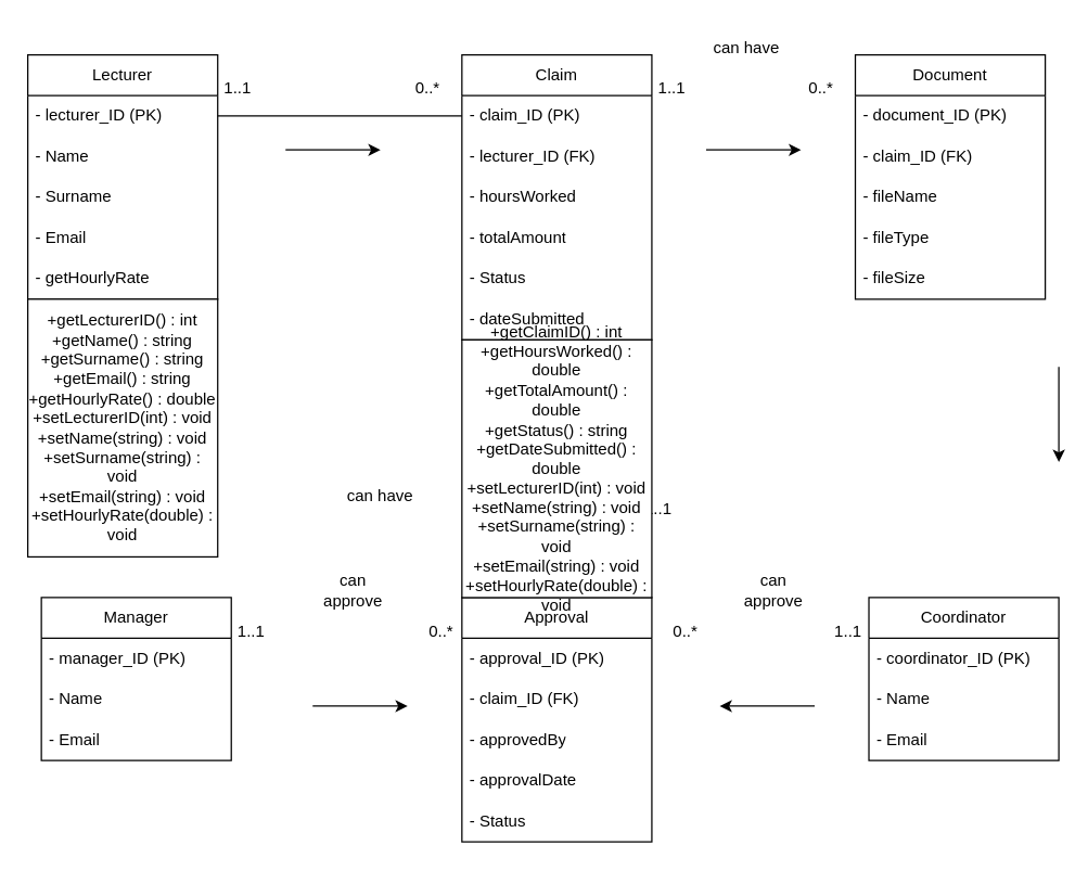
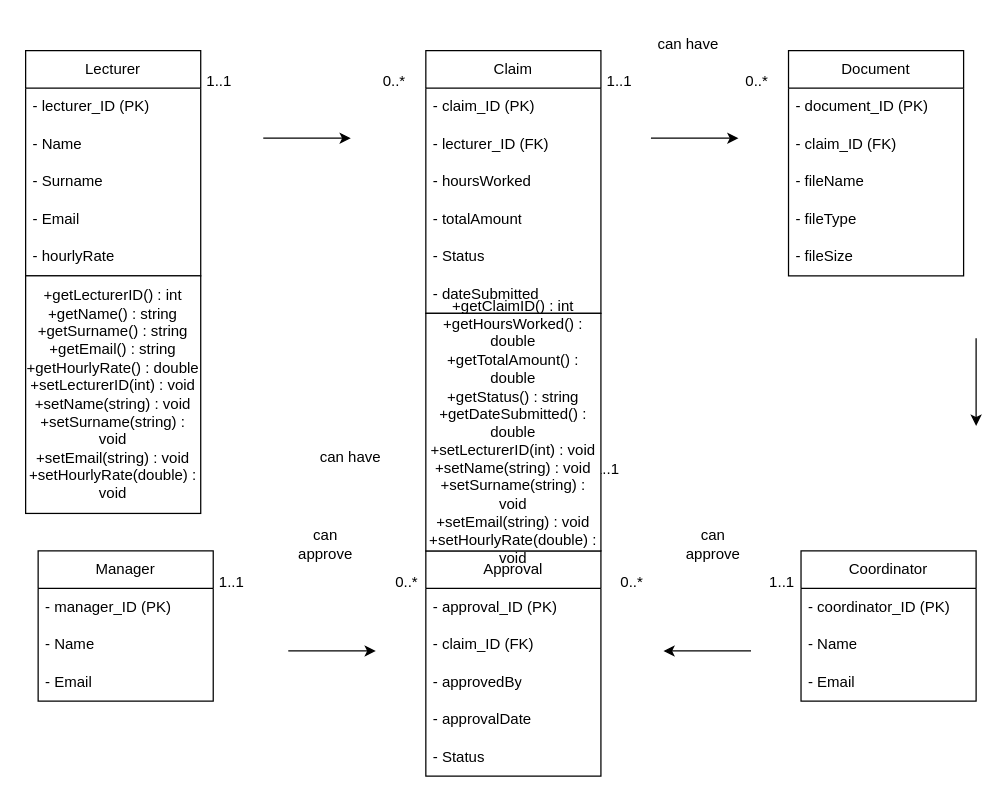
  <mxCell id="0" />
  <mxCell id="1" parent="0" />
  <mxCell id="2" value="Lecturer" style="swimlane;fontStyle=0;childLayout=stackLayout;horizontal=1;startSize=30;horizontalStack=0;resizeParent=1;resizeParentMax=0;resizeLast=0;collapsible=1;marginBottom=0;whiteSpace=wrap;html=1;" parent="1" vertex="1"><mxGeometry x="20" y="40" width="140" height="180" as="geometry" /></mxCell>
  <mxCell id="3" value="- lecturer_ID (PK)" style="text;strokeColor=none;fillColor=none;align=left;verticalAlign=middle;spacingLeft=4;spacingRight=4;overflow=hidden;points=[[0,0.5],[1,0.5]];portConstraint=eastwest;rotatable=0;whiteSpace=wrap;html=1;" parent="2" vertex="1"><mxGeometry y="30" width="140" height="30" as="geometry" /></mxCell>
  <mxCell id="4" value="- Name" style="text;strokeColor=none;fillColor=none;align=left;verticalAlign=middle;spacingLeft=4;spacingRight=4;overflow=hidden;points=[[0,0.5],[1,0.5]];portConstraint=eastwest;rotatable=0;whiteSpace=wrap;html=1;" parent="2" vertex="1"><mxGeometry y="60" width="140" height="30" as="geometry" /></mxCell>
  <mxCell id="5" value="- Surname" style="text;strokeColor=none;fillColor=none;align=left;verticalAlign=middle;spacingLeft=4;spacingRight=4;overflow=hidden;points=[[0,0.5],[1,0.5]];portConstraint=eastwest;rotatable=0;whiteSpace=wrap;html=1;" parent="2" vertex="1"><mxGeometry y="90" width="140" height="30" as="geometry" /></mxCell>
  <mxCell id="6" value="- Email" style="text;strokeColor=none;fillColor=none;align=left;verticalAlign=middle;spacingLeft=4;spacingRight=4;overflow=hidden;points=[[0,0.5],[1,0.5]];portConstraint=eastwest;rotatable=0;whiteSpace=wrap;html=1;" parent="2" vertex="1"><mxGeometry y="120" width="140" height="30" as="geometry" /></mxCell>
- <mxCell id="7" value="- getHourlyRate" style="text;strokeColor=none;fillColor=none;align=left;verticalAlign=middle;spacingLeft=4;spacingRight=4;overflow=hidden;points=[[0,0.5],[1,0.5]];portConstraint=eastwest;rotatable=0;whiteSpace=wrap;html=1;" parent="2" vertex="1"><mxGeometry y="150" width="140" height="30" as="geometry" /></mxCell>
+ <mxCell id="7" value="- hourlyRate" style="text;strokeColor=none;fillColor=none;align=left;verticalAlign=middle;spacingLeft=4;spacingRight=4;overflow=hidden;points=[[0,0.5],[1,0.5]];portConstraint=eastwest;rotatable=0;whiteSpace=wrap;html=1;" parent="2" vertex="1"><mxGeometry y="150" width="140" height="30" as="geometry" /></mxCell>
  <mxCell id="8" value="Document" style="swimlane;fontStyle=0;childLayout=stackLayout;horizontal=1;startSize=30;horizontalStack=0;resizeParent=1;resizeParentMax=0;resizeLast=0;collapsible=1;marginBottom=0;whiteSpace=wrap;html=1;" parent="1" vertex="1"><mxGeometry x="630" y="40" width="140" height="180" as="geometry" /></mxCell>
  <mxCell id="9" value="- document_ID (PK)" style="text;strokeColor=none;fillColor=none;align=left;verticalAlign=middle;spacingLeft=4;spacingRight=4;overflow=hidden;points=[[0,0.5],[1,0.5]];portConstraint=eastwest;rotatable=0;whiteSpace=wrap;html=1;" parent="8" vertex="1"><mxGeometry y="30" width="140" height="30" as="geometry" /></mxCell>
  <mxCell id="10" value="- claim_ID (FK)" style="text;strokeColor=none;fillColor=none;align=left;verticalAlign=middle;spacingLeft=4;spacingRight=4;overflow=hidden;points=[[0,0.5],[1,0.5]];portConstraint=eastwest;rotatable=0;whiteSpace=wrap;html=1;" parent="8" vertex="1"><mxGeometry y="60" width="140" height="30" as="geometry" /></mxCell>
  <mxCell id="11" value="- fileName" style="text;strokeColor=none;fillColor=none;align=left;verticalAlign=middle;spacingLeft=4;spacingRight=4;overflow=hidden;points=[[0,0.5],[1,0.5]];portConstraint=eastwest;rotatable=0;whiteSpace=wrap;html=1;" parent="8" vertex="1"><mxGeometry y="90" width="140" height="30" as="geometry" /></mxCell>
  <mxCell id="12" value="- fileType" style="text;strokeColor=none;fillColor=none;align=left;verticalAlign=middle;spacingLeft=4;spacingRight=4;overflow=hidden;points=[[0,0.5],[1,0.5]];portConstraint=eastwest;rotatable=0;whiteSpace=wrap;html=1;" parent="8" vertex="1"><mxGeometry y="120" width="140" height="30" as="geometry" /></mxCell>
  <mxCell id="13" value="- fileSize" style="text;strokeColor=none;fillColor=none;align=left;verticalAlign=middle;spacingLeft=4;spacingRight=4;overflow=hidden;points=[[0,0.5],[1,0.5]];portConstraint=eastwest;rotatable=0;whiteSpace=wrap;html=1;" parent="8" vertex="1"><mxGeometry y="150" width="140" height="30" as="geometry" /></mxCell>
  <mxCell id="14" value="Claim" style="swimlane;fontStyle=0;childLayout=stackLayout;horizontal=1;startSize=30;horizontalStack=0;resizeParent=1;resizeParentMax=0;resizeLast=0;collapsible=1;marginBottom=0;whiteSpace=wrap;html=1;" parent="1" vertex="1"><mxGeometry x="340" y="40" width="140" height="210" as="geometry" /></mxCell>
  <mxCell id="15" value="- claim_ID (PK)" style="text;strokeColor=none;fillColor=none;align=left;verticalAlign=middle;spacingLeft=4;spacingRight=4;overflow=hidden;points=[[0,0.5],[1,0.5]];portConstraint=eastwest;rotatable=0;whiteSpace=wrap;html=1;" parent="14" vertex="1"><mxGeometry y="30" width="140" height="30" as="geometry" /></mxCell>
  <mxCell id="16" value="- lecturer_ID (FK)" style="text;strokeColor=none;fillColor=none;align=left;verticalAlign=middle;spacingLeft=4;spacingRight=4;overflow=hidden;points=[[0,0.5],[1,0.5]];portConstraint=eastwest;rotatable=0;whiteSpace=wrap;html=1;" parent="14" vertex="1"><mxGeometry y="60" width="140" height="30" as="geometry" /></mxCell>
  <mxCell id="17" value="- hoursWorked" style="text;strokeColor=none;fillColor=none;align=left;verticalAlign=middle;spacingLeft=4;spacingRight=4;overflow=hidden;points=[[0,0.5],[1,0.5]];portConstraint=eastwest;rotatable=0;whiteSpace=wrap;html=1;" parent="14" vertex="1"><mxGeometry y="90" width="140" height="30" as="geometry" /></mxCell>
  <mxCell id="18" value="- totalAmount" style="text;strokeColor=none;fillColor=none;align=left;verticalAlign=middle;spacingLeft=4;spacingRight=4;overflow=hidden;points=[[0,0.5],[1,0.5]];portConstraint=eastwest;rotatable=0;whiteSpace=wrap;html=1;" parent="14" vertex="1"><mxGeometry y="120" width="140" height="30" as="geometry" /></mxCell>
  <mxCell id="19" value="- Status" style="text;strokeColor=none;fillColor=none;align=left;verticalAlign=middle;spacingLeft=4;spacingRight=4;overflow=hidden;points=[[0,0.5],[1,0.5]];portConstraint=eastwest;rotatable=0;whiteSpace=wrap;html=1;" parent="14" vertex="1"><mxGeometry y="150" width="140" height="30" as="geometry" /></mxCell>
  <mxCell id="20" value="- dateSubmitted" style="text;strokeColor=none;fillColor=none;align=left;verticalAlign=middle;spacingLeft=4;spacingRight=4;overflow=hidden;points=[[0,0.5],[1,0.5]];portConstraint=eastwest;rotatable=0;whiteSpace=wrap;html=1;" parent="14" vertex="1"><mxGeometry y="180" width="140" height="30" as="geometry" /></mxCell>
  <mxCell id="21" value="Manager" style="swimlane;fontStyle=0;childLayout=stackLayout;horizontal=1;startSize=30;horizontalStack=0;resizeParent=1;resizeParentMax=0;resizeLast=0;collapsible=1;marginBottom=0;whiteSpace=wrap;html=1;" parent="1" vertex="1"><mxGeometry x="30" y="440" width="140" height="120" as="geometry" /></mxCell>
  <mxCell id="22" value="- manager_ID (PK)" style="text;strokeColor=none;fillColor=none;align=left;verticalAlign=middle;spacingLeft=4;spacingRight=4;overflow=hidden;points=[[0,0.5],[1,0.5]];portConstraint=eastwest;rotatable=0;whiteSpace=wrap;html=1;" parent="21" vertex="1"><mxGeometry y="30" width="140" height="30" as="geometry" /></mxCell>
  <mxCell id="23" value="- Name" style="text;strokeColor=none;fillColor=none;align=left;verticalAlign=middle;spacingLeft=4;spacingRight=4;overflow=hidden;points=[[0,0.5],[1,0.5]];portConstraint=eastwest;rotatable=0;whiteSpace=wrap;html=1;" parent="21" vertex="1"><mxGeometry y="60" width="140" height="30" as="geometry" /></mxCell>
  <mxCell id="24" value="- Email" style="text;strokeColor=none;fillColor=none;align=left;verticalAlign=middle;spacingLeft=4;spacingRight=4;overflow=hidden;points=[[0,0.5],[1,0.5]];portConstraint=eastwest;rotatable=0;whiteSpace=wrap;html=1;" parent="21" vertex="1"><mxGeometry y="90" width="140" height="30" as="geometry" /></mxCell>
  <mxCell id="25" value="Coordinator" style="swimlane;fontStyle=0;childLayout=stackLayout;horizontal=1;startSize=30;horizontalStack=0;resizeParent=1;resizeParentMax=0;resizeLast=0;collapsible=1;marginBottom=0;whiteSpace=wrap;html=1;" parent="1" vertex="1"><mxGeometry x="640" y="440" width="140" height="120" as="geometry" /></mxCell>
  <mxCell id="26" value="- coordinator_ID (PK)" style="text;strokeColor=none;fillColor=none;align=left;verticalAlign=middle;spacingLeft=4;spacingRight=4;overflow=hidden;points=[[0,0.5],[1,0.5]];portConstraint=eastwest;rotatable=0;whiteSpace=wrap;html=1;" parent="25" vertex="1"><mxGeometry y="30" width="140" height="30" as="geometry" /></mxCell>
  <mxCell id="27" value="- Name" style="text;strokeColor=none;fillColor=none;align=left;verticalAlign=middle;spacingLeft=4;spacingRight=4;overflow=hidden;points=[[0,0.5],[1,0.5]];portConstraint=eastwest;rotatable=0;whiteSpace=wrap;html=1;" parent="25" vertex="1"><mxGeometry y="60" width="140" height="30" as="geometry" /></mxCell>
  <mxCell id="28" value="- Email" style="text;strokeColor=none;fillColor=none;align=left;verticalAlign=middle;spacingLeft=4;spacingRight=4;overflow=hidden;points=[[0,0.5],[1,0.5]];portConstraint=eastwest;rotatable=0;whiteSpace=wrap;html=1;" parent="25" vertex="1"><mxGeometry y="90" width="140" height="30" as="geometry" /></mxCell>
  <mxCell id="29" value="Approval" style="swimlane;fontStyle=0;childLayout=stackLayout;horizontal=1;startSize=30;horizontalStack=0;resizeParent=1;resizeParentMax=0;resizeLast=0;collapsible=1;marginBottom=0;whiteSpace=wrap;html=1;" parent="1" vertex="1"><mxGeometry x="340" y="440" width="140" height="180" as="geometry" /></mxCell>
  <mxCell id="30" value="- approval_ID (PK)" style="text;strokeColor=none;fillColor=none;align=left;verticalAlign=middle;spacingLeft=4;spacingRight=4;overflow=hidden;points=[[0,0.5],[1,0.5]];portConstraint=eastwest;rotatable=0;whiteSpace=wrap;html=1;" parent="29" vertex="1"><mxGeometry y="30" width="140" height="30" as="geometry" /></mxCell>
  <mxCell id="31" value="- claim_ID (FK)" style="text;strokeColor=none;fillColor=none;align=left;verticalAlign=middle;spacingLeft=4;spacingRight=4;overflow=hidden;points=[[0,0.5],[1,0.5]];portConstraint=eastwest;rotatable=0;whiteSpace=wrap;html=1;" parent="29" vertex="1"><mxGeometry y="60" width="140" height="30" as="geometry" /></mxCell>
  <mxCell id="32" value="- approvedBy" style="text;strokeColor=none;fillColor=none;align=left;verticalAlign=middle;spacingLeft=4;spacingRight=4;overflow=hidden;points=[[0,0.5],[1,0.5]];portConstraint=eastwest;rotatable=0;whiteSpace=wrap;html=1;" parent="29" vertex="1"><mxGeometry y="90" width="140" height="30" as="geometry" /></mxCell>
  <mxCell id="33" value="- approvalDate" style="text;strokeColor=none;fillColor=none;align=left;verticalAlign=middle;spacingLeft=4;spacingRight=4;overflow=hidden;points=[[0,0.5],[1,0.5]];portConstraint=eastwest;rotatable=0;whiteSpace=wrap;html=1;" parent="29" vertex="1"><mxGeometry y="120" width="140" height="30" as="geometry" /></mxCell>
  <mxCell id="34" value="- Status" style="text;strokeColor=none;fillColor=none;align=left;verticalAlign=middle;spacingLeft=4;spacingRight=4;overflow=hidden;points=[[0,0.5],[1,0.5]];portConstraint=eastwest;rotatable=0;whiteSpace=wrap;html=1;" parent="29" vertex="1"><mxGeometry y="150" width="140" height="30" as="geometry" /></mxCell>
- <mxCell id="35" value="" style="endArrow=none;html=1;rounded=0;exitX=1;exitY=0.5;exitDx=0;exitDy=0;entryX=0;entryY=0.5;entryDx=0;entryDy=0;" parent="1" source="3" target="15" edge="1"><mxGeometry width="50" height="50" relative="1" as="geometry"><mxPoint x="380" y="300" as="sourcePoint" /><mxPoint x="430" y="250" as="targetPoint" /></mxGeometry></mxCell>
  <mxCell id="36" value="1..1" style="text;html=1;align=center;verticalAlign=middle;whiteSpace=wrap;rounded=0;" parent="1" vertex="1"><mxGeometry x="160" y="50" width="30" height="30" as="geometry" /></mxCell>
  <mxCell id="37" value="0..*" style="text;html=1;align=center;verticalAlign=middle;whiteSpace=wrap;rounded=0;" parent="1" vertex="1"><mxGeometry x="300" y="50" width="30" height="30" as="geometry" /></mxCell>
  <mxCell id="38" value="" style="endArrow=classic;html=1;rounded=0;" parent="1" edge="1"><mxGeometry width="50" height="50" relative="1" as="geometry"><mxPoint x="210" y="110" as="sourcePoint" /><mxPoint x="280" y="110" as="targetPoint" /></mxGeometry></mxCell>
  <mxCell id="39" value="" style="endArrow=classic;html=1;rounded=0;" parent="1" edge="1"><mxGeometry width="50" height="50" relative="1" as="geometry"><mxPoint x="520" y="110" as="sourcePoint" /><mxPoint x="590" y="110" as="targetPoint" /></mxGeometry></mxCell>
  <mxCell id="40" value="0..*" style="text;html=1;align=center;verticalAlign=middle;whiteSpace=wrap;rounded=0;" parent="1" vertex="1"><mxGeometry x="590" y="50" width="30" height="30" as="geometry" /></mxCell>
  <mxCell id="41" value="can have" style="text;html=1;align=center;verticalAlign=middle;whiteSpace=wrap;rounded=0;" parent="1" vertex="1"><mxGeometry x="520" y="20" width="60" height="30" as="geometry" /></mxCell>
  <mxCell id="42" value="" style="endArrow=none;html=1;rounded=0;exitX=0.5;exitY=0;exitDx=0;exitDy=0;" parent="1" source="29" edge="1"><mxGeometry width="50" height="50" relative="1" as="geometry"><mxPoint x="380" y="300" as="sourcePoint" /><mxPoint x="410" y="380" as="targetPoint" /></mxGeometry></mxCell>
  <mxCell id="43" value="1..1" style="text;html=1;align=center;verticalAlign=middle;whiteSpace=wrap;rounded=0;" parent="1" vertex="1"><mxGeometry x="470" y="360" width="30" height="30" as="geometry" /></mxCell>
  <mxCell id="44" value="0..*" style="text;html=1;align=center;verticalAlign=middle;whiteSpace=wrap;rounded=0;" parent="1" vertex="1"><mxGeometry x="375" y="400" width="30" height="30" as="geometry" /></mxCell>
  <mxCell id="45" value="can have" style="text;html=1;align=center;verticalAlign=middle;whiteSpace=wrap;rounded=0;" parent="1" vertex="1"><mxGeometry x="250" y="350" width="60" height="30" as="geometry" /></mxCell>
  <mxCell id="46" value="" style="endArrow=classic;html=1;rounded=0;" parent="1" edge="1"><mxGeometry width="50" height="50" relative="1" as="geometry"><mxPoint x="780" y="270" as="sourcePoint" /><mxPoint x="780" y="340" as="targetPoint" /></mxGeometry></mxCell>
  <mxCell id="47" value="" style="endArrow=classic;html=1;rounded=0;" parent="1" edge="1"><mxGeometry width="50" height="50" relative="1" as="geometry"><mxPoint x="230" y="520" as="sourcePoint" /><mxPoint x="300" y="520" as="targetPoint" /></mxGeometry></mxCell>
  <mxCell id="48" value="" style="endArrow=classic;html=1;rounded=0;" parent="1" edge="1"><mxGeometry width="50" height="50" relative="1" as="geometry"><mxPoint x="600" y="520" as="sourcePoint" /><mxPoint x="530" y="520" as="targetPoint" /></mxGeometry></mxCell>
  <mxCell id="49" value="1..1" style="text;html=1;align=center;verticalAlign=middle;whiteSpace=wrap;rounded=0;" parent="1" vertex="1"><mxGeometry x="170" y="450" width="30" height="30" as="geometry" /></mxCell>
  <mxCell id="50" value="0..*" style="text;html=1;align=center;verticalAlign=middle;whiteSpace=wrap;rounded=0;" parent="1" vertex="1"><mxGeometry x="310" y="450" width="30" height="30" as="geometry" /></mxCell>
  <mxCell id="51" value="0..*" style="text;html=1;align=center;verticalAlign=middle;whiteSpace=wrap;rounded=0;" parent="1" vertex="1"><mxGeometry x="490" y="450" width="30" height="30" as="geometry" /></mxCell>
  <mxCell id="52" value="1..1" style="text;html=1;align=center;verticalAlign=middle;whiteSpace=wrap;rounded=0;" parent="1" vertex="1"><mxGeometry x="610" y="450" width="30" height="30" as="geometry" /></mxCell>
  <mxCell id="53" value="1..1" style="text;html=1;align=center;verticalAlign=middle;whiteSpace=wrap;rounded=0;" parent="1" vertex="1"><mxGeometry x="480" y="50" width="30" height="30" as="geometry" /></mxCell>
  <mxCell id="54" value="can approve" style="text;html=1;align=center;verticalAlign=middle;whiteSpace=wrap;rounded=0;" parent="1" vertex="1"><mxGeometry x="230" y="420" width="60" height="30" as="geometry" /></mxCell>
  <mxCell id="55" value="can approve" style="text;html=1;align=center;verticalAlign=middle;whiteSpace=wrap;rounded=0;" parent="1" vertex="1"><mxGeometry x="540" y="420" width="60" height="30" as="geometry" /></mxCell>
  <mxCell id="56" value="&lt;span style=&quot;text-align: left; background-color: initial;&quot;&gt;+getLecturerID() : int&lt;/span&gt;&lt;br style=&quot;text-align: left;&quot;&gt;&lt;span style=&quot;text-align: left; background-color: initial;&quot;&gt;+getName() : string&lt;/span&gt;&lt;br style=&quot;text-align: left;&quot;&gt;&lt;span style=&quot;text-align: left; background-color: initial;&quot;&gt;+getSurname() : string&lt;/span&gt;&lt;br style=&quot;text-align: left;&quot;&gt;&lt;span style=&quot;text-align: left; background-color: initial;&quot;&gt;+getEmail() : string&lt;/span&gt;&lt;br style=&quot;text-align: left;&quot;&gt;&lt;span style=&quot;text-align: left; background-color: initial;&quot;&gt;+getHourlyRate() : double&lt;/span&gt;&lt;br style=&quot;text-align: left;&quot;&gt;&lt;span style=&quot;text-align: left; background-color: initial;&quot;&gt;+setLecturerID(int) : void&lt;/span&gt;&lt;br style=&quot;text-align: left;&quot;&gt;&lt;span style=&quot;text-align: left; background-color: initial;&quot;&gt;+setName(string) : void&lt;/span&gt;&lt;br style=&quot;text-align: left;&quot;&gt;&lt;span style=&quot;text-align: left; background-color: initial;&quot;&gt;+setSurname(string) : void&lt;/span&gt;&lt;br style=&quot;text-align: left;&quot;&gt;&lt;span style=&quot;text-align: left; background-color: initial;&quot;&gt;+setEmail(string) : void&lt;/span&gt;&lt;br style=&quot;text-align: left;&quot;&gt;&lt;span style=&quot;text-align: left; background-color: initial;&quot;&gt;+setHourlyRate(double) : void&lt;/span&gt;&lt;br style=&quot;text-align: left;&quot;&gt;" style="rounded=0;whiteSpace=wrap;html=1;" vertex="1" parent="1"><mxGeometry x="20" y="220" width="140" height="190" as="geometry" /></mxCell>
  <mxCell id="57" value="&lt;span style=&quot;text-align: left; background-color: initial;&quot;&gt;+getClaimID() : int&lt;/span&gt;&lt;br style=&quot;text-align: left;&quot;&gt;&lt;span style=&quot;text-align: left; background-color: initial;&quot;&gt;+getHoursWorked() : double&lt;/span&gt;&lt;br style=&quot;text-align: left;&quot;&gt;&lt;span style=&quot;text-align: left; background-color: initial;&quot;&gt;+getTotalAmount() : double&lt;/span&gt;&lt;br style=&quot;text-align: left;&quot;&gt;&lt;span style=&quot;text-align: left; background-color: initial;&quot;&gt;+getStatus() : string&lt;/span&gt;&lt;br style=&quot;text-align: left;&quot;&gt;&lt;span style=&quot;text-align: left; background-color: initial;&quot;&gt;+getDateSubmitted() : double&lt;/span&gt;&lt;br style=&quot;text-align: left;&quot;&gt;&lt;span style=&quot;text-align: left; background-color: initial;&quot;&gt;+setLecturerID(int) : void&lt;/span&gt;&lt;br style=&quot;text-align: left;&quot;&gt;&lt;span style=&quot;text-align: left; background-color: initial;&quot;&gt;+setName(string) : void&lt;/span&gt;&lt;br style=&quot;text-align: left;&quot;&gt;&lt;span style=&quot;text-align: left; background-color: initial;&quot;&gt;+setSurname(string) : void&lt;/span&gt;&lt;br style=&quot;text-align: left;&quot;&gt;&lt;span style=&quot;text-align: left; background-color: initial;&quot;&gt;+setEmail(string) : void&lt;/span&gt;&lt;br style=&quot;text-align: left;&quot;&gt;&lt;span style=&quot;text-align: left; background-color: initial;&quot;&gt;+setHourlyRate(double) : void&lt;/span&gt;" style="rounded=0;whiteSpace=wrap;html=1;" vertex="1" parent="1"><mxGeometry x="340" y="250" width="140" height="190" as="geometry" /></mxCell>
